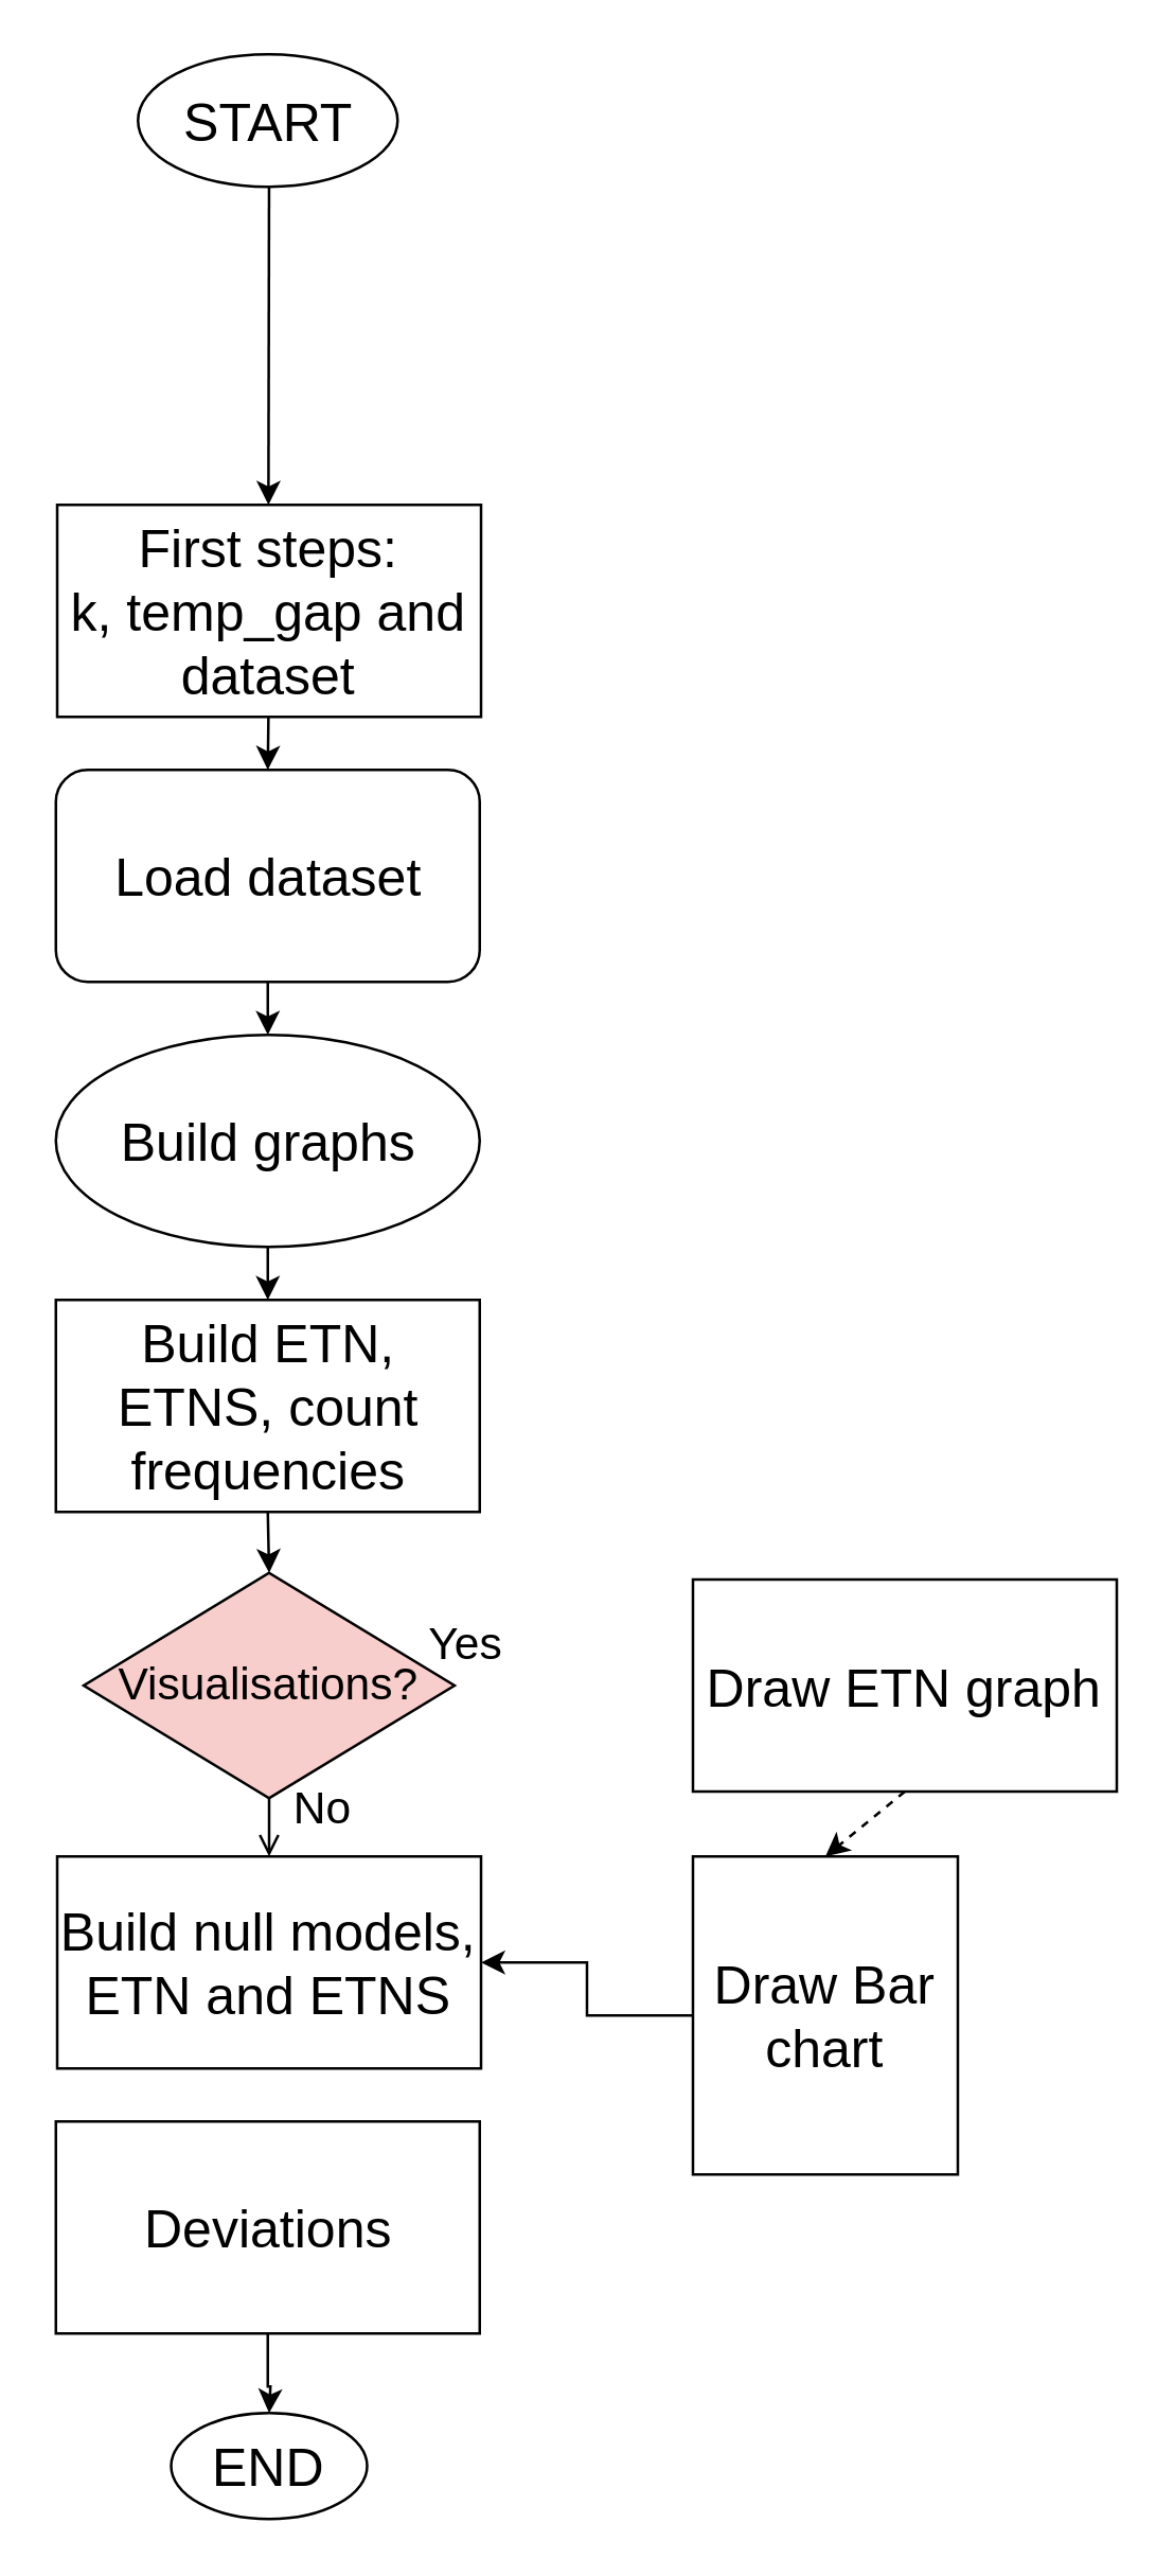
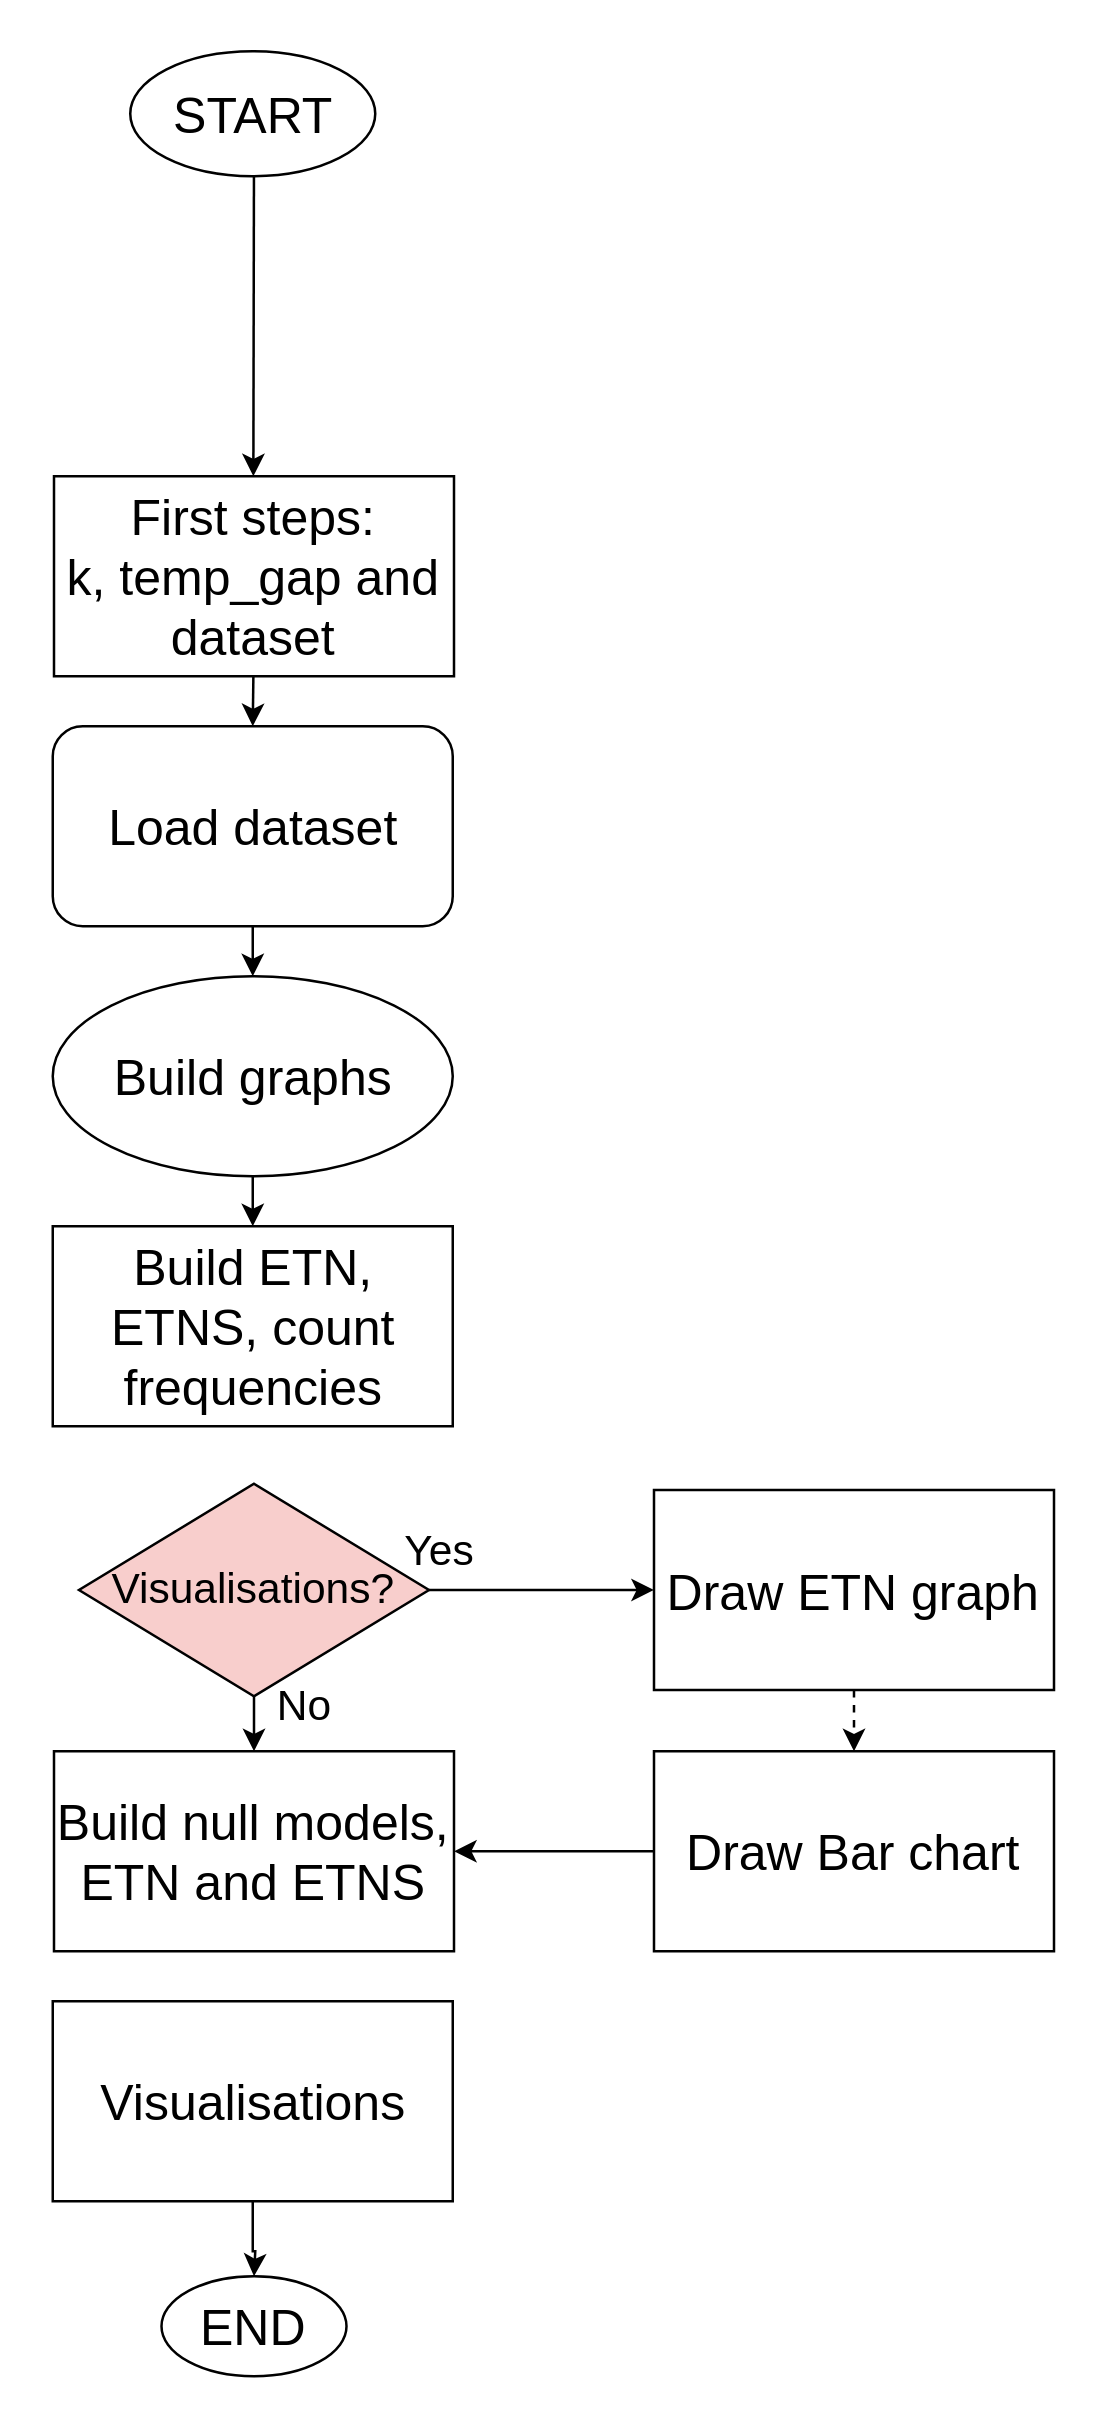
  <mxCell id="0" />
  <mxCell id="1" parent="0" />
  <mxCell id="2" value="" style="endArrow=classic;html=1;rounded=0;exitX=0.5;exitY=1;exitDx=0;exitDy=0;entryX=0.5;entryY=0;entryDx=0;entryDy=0;" parent="1" edge="1"><mxGeometry width="50" height="50" relative="1" as="geometry"><mxPoint x="101" y="60" as="sourcePoint" /><mxPoint x="100.75" y="190" as="targetPoint" /></mxGeometry></mxCell>
  <mxCell id="3" value="&lt;div&gt;&lt;font style=&quot;font-size: 20px;&quot;&gt;Load dataset&lt;/font&gt;&lt;/div&gt;" style="whiteSpace=wrap;html=1;rounded=1;" parent="1" vertex="1"><mxGeometry x="20.5" y="290" width="160" height="80" as="geometry" /></mxCell>
  <mxCell id="4" value="" style="endArrow=classic;html=1;rounded=0;exitX=0.5;exitY=1;exitDx=0;exitDy=0;entryX=0.5;entryY=0;entryDx=0;entryDy=0;" parent="1" target="3" edge="1"><mxGeometry width="50" height="50" relative="1" as="geometry"><mxPoint x="100.75" y="270" as="sourcePoint" /><mxPoint x="367" y="430" as="targetPoint" /></mxGeometry></mxCell>
  <mxCell id="5" value="&lt;div&gt;&lt;font style=&quot;font-size: 20px;&quot;&gt;Build graphs&lt;/font&gt;&lt;/div&gt;" style="ellipse;whiteSpace=wrap;html=1;" parent="1" vertex="1"><mxGeometry x="20.5" y="390" width="160" height="80" as="geometry" /></mxCell>
  <mxCell id="6" value="" style="endArrow=classic;html=1;rounded=0;exitX=0.5;exitY=1;exitDx=0;exitDy=0;entryX=0.5;entryY=0;entryDx=0;entryDy=0;" parent="1" source="3" target="5" edge="1"><mxGeometry width="50" height="50" relative="1" as="geometry"><mxPoint x="317" y="480" as="sourcePoint" /><mxPoint x="367" y="430" as="targetPoint" /></mxGeometry></mxCell>
  <mxCell id="7" value="&lt;div&gt;&lt;font style=&quot;font-size: 20px;&quot;&gt;Build ETN, ETNS, count frequencies&lt;/font&gt;&lt;/div&gt;" style="rounded=0;whiteSpace=wrap;html=1;" parent="1" vertex="1"><mxGeometry x="20.5" y="490" width="160" height="80" as="geometry" /></mxCell>
  <mxCell id="8" value="" style="endArrow=classic;html=1;rounded=0;exitX=0.5;exitY=1;exitDx=0;exitDy=0;entryX=0.5;entryY=0;entryDx=0;entryDy=0;" parent="1" source="5" target="7" edge="1"><mxGeometry width="50" height="50" relative="1" as="geometry"><mxPoint x="317" y="640" as="sourcePoint" /><mxPoint x="367" y="590" as="targetPoint" /></mxGeometry></mxCell>
  <mxCell id="9" value="&lt;div&gt;&lt;font style=&quot;font-size: 16px;&quot;&gt;&lt;br&gt;&lt;/font&gt;&lt;/div&gt;&lt;div&gt;&lt;font style=&quot;font-size: 17px;&quot;&gt;Visualisations?&lt;/font&gt;&lt;/div&gt;&lt;div&gt;&lt;font style=&quot;font-size: 16px;&quot;&gt;&lt;br&gt;&lt;/font&gt;&lt;/div&gt;" style="rhombus;whiteSpace=wrap;html=1;fillColor=#f8cecc;" parent="1" vertex="1"><mxGeometry x="31" y="593" width="140" height="85" as="geometry" /></mxCell>
- <mxCell id="11" value="" style="endArrow=classic;html=1;rounded=0;entryX=0.5;entryY=0;entryDx=0;entryDy=0;exitX=0.5;exitY=1;exitDx=0;exitDy=0;" parent="1" source="7" target="9" edge="1"><mxGeometry width="50" height="50" relative="1" as="geometry"><mxPoint x="317" y="640" as="sourcePoint" /><mxPoint x="367" y="590" as="targetPoint" /></mxGeometry></mxCell>
+ <mxCell id="10" value="" style="endArrow=classic;html=1;rounded=0;exitX=1;exitY=0.5;exitDx=0;exitDy=0;entryX=0;entryY=0.5;entryDx=0;entryDy=0;" parent="1" source="9" target="24" edge="1"><mxGeometry width="50" height="50" relative="1" as="geometry"><mxPoint x="317" y="640" as="sourcePoint" /><mxPoint x="211" y="670" as="targetPoint" /></mxGeometry></mxCell>
  <mxCell id="12" value="&lt;font style=&quot;font-size: 17px;&quot;&gt;Yes&lt;/font&gt;" style="text;html=1;align=center;verticalAlign=middle;resizable=0;points=[];autosize=1;strokeColor=none;fillColor=none;" parent="1" vertex="1"><mxGeometry x="149.5" y="605.5" width="50" height="30" as="geometry" /></mxCell>
  <mxCell id="13" value="" style="edgeStyle=orthogonalEdgeStyle;rounded=0;orthogonalLoop=1;jettySize=auto;html=1;" parent="1" source="14" target="17" edge="1"><mxGeometry relative="1" as="geometry" /></mxCell>
- <mxCell id="14" value="&lt;font style=&quot;font-size: 20px;&quot;&gt;Draw Bar chart&lt;/font&gt;" style="rounded=0;whiteSpace=wrap;html=1;" parent="1" vertex="1"><mxGeometry x="261" y="700" width="100" height="120" as="geometry" /></mxCell>
+ <mxCell id="14" value="&lt;font style=&quot;font-size: 20px;&quot;&gt;Draw Bar chart&lt;/font&gt;" style="rounded=0;whiteSpace=wrap;html=1;" parent="1" vertex="1"><mxGeometry x="261" y="700" width="160" height="80" as="geometry" /></mxCell>
  <mxCell id="15" value="" style="endArrow=classic;html=1;rounded=0;entryX=0.5;entryY=0;entryDx=0;entryDy=0;exitX=0.5;exitY=1;exitDx=0;exitDy=0;dashed=1;" parent="1" source="24" target="14" edge="1"><mxGeometry width="50" height="50" relative="1" as="geometry"><mxPoint x="261" y="700" as="sourcePoint" /><mxPoint x="307" y="660" as="targetPoint" /></mxGeometry></mxCell>
- <mxCell id="16" value="" style="endArrow=open;html=1;rounded=0;exitX=0.5;exitY=1;exitDx=0;exitDy=0;" parent="1" source="9" target="17" edge="1"><mxGeometry width="50" height="50" relative="1" as="geometry"><mxPoint x="257" y="710" as="sourcePoint" /><mxPoint x="101" y="720" as="targetPoint" /></mxGeometry></mxCell>
+ <mxCell id="16" value="" style="endArrow=classic;html=1;rounded=0;exitX=0.5;exitY=1;exitDx=0;exitDy=0;" parent="1" source="9" target="17" edge="1"><mxGeometry width="50" height="50" relative="1" as="geometry"><mxPoint x="257" y="710" as="sourcePoint" /><mxPoint x="101" y="720" as="targetPoint" /></mxGeometry></mxCell>
  <mxCell id="17" value="&lt;font style=&quot;font-size: 20px;&quot;&gt;Build null models, ETN and ETNS&lt;/font&gt;" style="rounded=0;whiteSpace=wrap;html=1;" parent="1" vertex="1"><mxGeometry x="21" y="700" width="160" height="80" as="geometry" /></mxCell>
  <mxCell id="18" value="" style="edgeStyle=orthogonalEdgeStyle;rounded=0;orthogonalLoop=1;jettySize=auto;html=1;" parent="1" source="19" edge="1"><mxGeometry relative="1" as="geometry"><mxPoint x="101" y="910" as="targetPoint" /></mxGeometry></mxCell>
- <mxCell id="19" value="&lt;font style=&quot;font-size: 20px;&quot;&gt;Deviations&lt;/font&gt;" style="rounded=0;whiteSpace=wrap;html=1;" parent="1" vertex="1"><mxGeometry x="20.5" y="800" width="160" height="80" as="geometry" /></mxCell>
+ <mxCell id="19" value="&lt;font style=&quot;font-size: 20px;&quot;&gt;Visualisations&lt;/font&gt;" style="rounded=0;whiteSpace=wrap;html=1;" parent="1" vertex="1"><mxGeometry x="20.5" y="800" width="160" height="80" as="geometry" /></mxCell>
  <mxCell id="20" value="&lt;font style=&quot;font-size: 20px;&quot;&gt;END&lt;/font&gt;" style="ellipse;whiteSpace=wrap;html=1;" parent="1" vertex="1"><mxGeometry x="64" y="910" width="74" height="40" as="geometry" /></mxCell>
  <mxCell id="21" value="&lt;div&gt;&lt;font style=&quot;font-size: 20px;&quot;&gt;START&lt;/font&gt;&lt;/div&gt;" style="ellipse;whiteSpace=wrap;html=1;" parent="1" vertex="1"><mxGeometry x="51.5" y="20" width="98" height="50" as="geometry" /></mxCell>
  <mxCell id="22" value="&lt;div&gt;&lt;font style=&quot;font-size: 17px;&quot;&gt;No&lt;/font&gt;&lt;/div&gt;" style="text;html=1;align=center;verticalAlign=middle;resizable=0;points=[];autosize=1;strokeColor=none;fillColor=none;" parent="1" vertex="1"><mxGeometry x="96" y="668" width="50" height="30" as="geometry" /></mxCell>
  <mxCell id="23" value="&lt;div&gt;&lt;font style=&quot;font-size: 20px;&quot;&gt;First steps:&lt;/font&gt;&lt;/div&gt;&lt;div&gt;&lt;font style=&quot;font-size: 20px;&quot;&gt;k, temp_gap and dataset&lt;/font&gt;&lt;/div&gt;" style="rounded=0;whiteSpace=wrap;html=1;" vertex="1" parent="1"><mxGeometry x="21" y="190" width="160" height="80" as="geometry" /></mxCell>
  <mxCell id="24" value="&lt;div&gt;&lt;font style=&quot;font-size: 20px;&quot;&gt;Draw ETN graph&lt;/font&gt;&lt;/div&gt;" style="rounded=0;whiteSpace=wrap;html=1;" vertex="1" parent="1"><mxGeometry x="261" y="595.5" width="160" height="80" as="geometry" /></mxCell>
